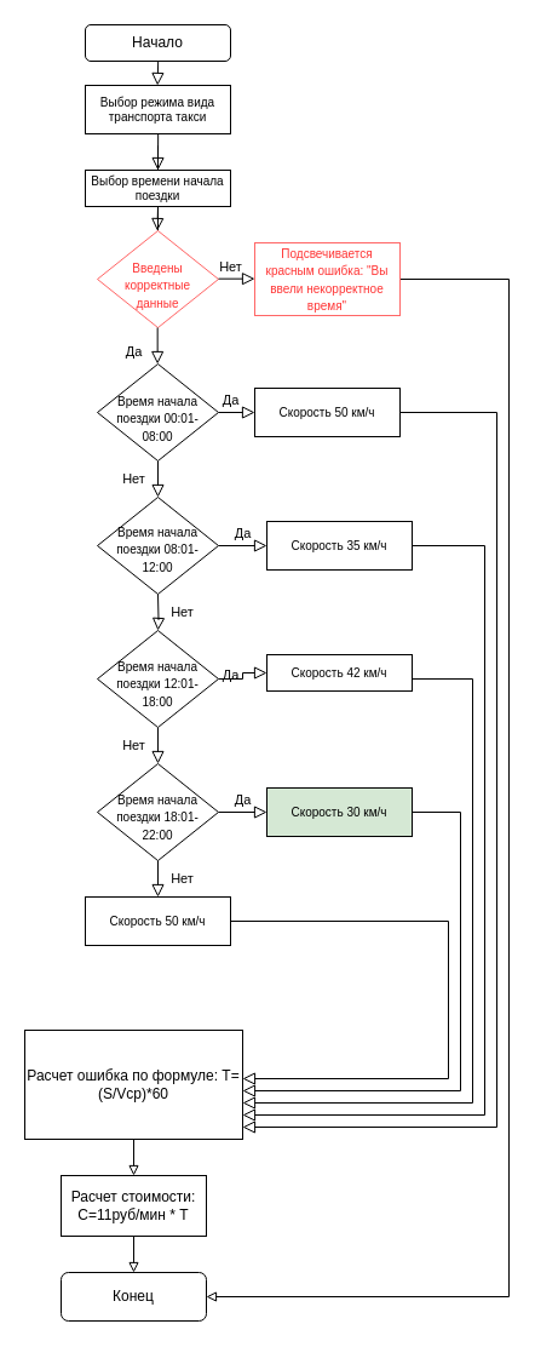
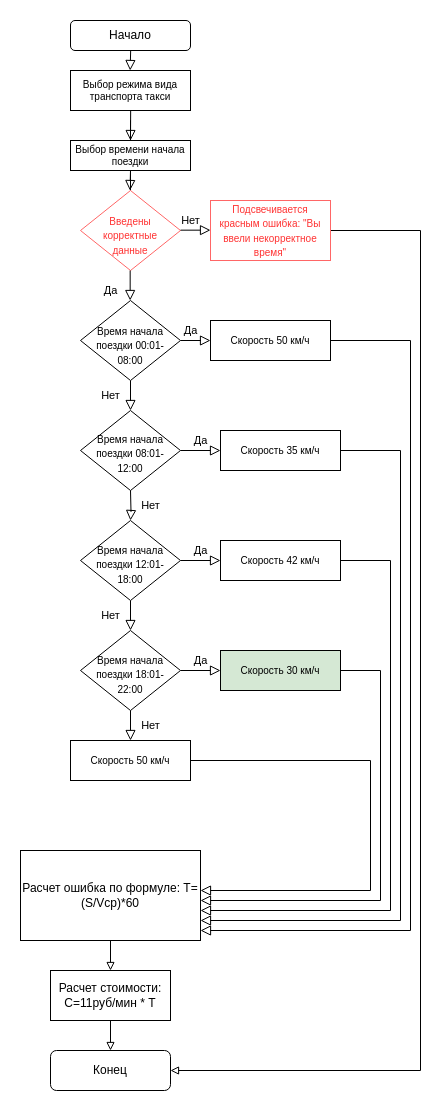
  <mxCell id="0" />
  <mxCell id="1" parent="0" />
  <mxCell id="2" value="Начало" style="rounded=1;whiteSpace=wrap;html=1;fontSize=12;glass=0;strokeWidth=1;shadow=0;" parent="1" vertex="1"><mxGeometry x="70" width="120" height="30" as="geometry" y="20" /></mxCell>
  <mxCell id="3" value="Нет" style="rounded=0;html=1;jettySize=auto;orthogonalLoop=1;fontSize=11;endArrow=block;endFill=0;endSize=8;strokeWidth=1;shadow=0;labelBackgroundColor=none;edgeStyle=orthogonalEdgeStyle;" parent="1" source="26" target="7" edge="1"><mxGeometry y="20" relative="1" as="geometry"><mxPoint as="offset" /></mxGeometry></mxCell>
  <mxCell id="4" value="Да" style="edgeStyle=orthogonalEdgeStyle;rounded=0;html=1;jettySize=auto;orthogonalLoop=1;fontSize=11;endArrow=block;endFill=0;endSize=8;strokeWidth=1;shadow=0;labelBackgroundColor=none;" parent="1" source="26" target="5" edge="1"><mxGeometry x="0.2" y="10" relative="1" as="geometry"><mxPoint as="offset" /></mxGeometry></mxCell>
  <mxCell id="5" value="&lt;font style=&quot;font-size: 10px;&quot;&gt;Скорость 50 км/ч&lt;/font&gt;" style="rounded=0;whiteSpace=wrap;html=1;fontSize=12;glass=0;strokeWidth=1;shadow=0;" parent="1" vertex="1"><mxGeometry x="210" y="320" width="120" height="40" as="geometry" /></mxCell>
  <mxCell id="6" value="Да" style="edgeStyle=orthogonalEdgeStyle;rounded=0;html=1;jettySize=auto;orthogonalLoop=1;fontSize=11;endArrow=block;endFill=0;endSize=8;strokeWidth=1;shadow=0;labelBackgroundColor=none;" parent="1" source="7" target="10" edge="1"><mxGeometry y="10" relative="1" as="geometry"><mxPoint as="offset" /></mxGeometry></mxCell>
  <mxCell id="7" value="&lt;font style=&quot;font-size: 10px;&quot;&gt;Время начала поездки 08:01-12:00&lt;/font&gt;" style="rhombus;whiteSpace=wrap;html=1;shadow=0;fontFamily=Helvetica;fontSize=12;align=center;strokeWidth=1;spacing=6;spacingTop=6;" parent="1" vertex="1"><mxGeometry x="80" y="410" width="100" height="80" as="geometry" /></mxCell>
  <mxCell id="8" style="edgeStyle=orthogonalEdgeStyle;rounded=0;orthogonalLoop=1;jettySize=auto;html=1;entryX=0.5;entryY=0;entryDx=0;entryDy=0;endArrow=block;endFill=0;" parent="1" source="9" target="33" edge="1"><mxGeometry relative="1" as="geometry" /></mxCell>
  <mxCell id="9" value="Расчет ошибка по формуле: T=(S/Vср)*60" style="rounded=0;whiteSpace=wrap;html=1;fontSize=12;glass=0;strokeWidth=1;shadow=0;" parent="1" vertex="1"><mxGeometry x="20" y="850" width="180" height="90" as="geometry" /></mxCell>
  <mxCell id="10" value="&lt;font style=&quot;font-size: 10px;&quot;&gt;Скорость 35 км/ч&lt;/font&gt;" style="rounded=0;whiteSpace=wrap;html=1;fontSize=12;glass=0;strokeWidth=1;shadow=0;" parent="1" vertex="1"><mxGeometry x="220" y="430" width="120" height="40" as="geometry" /></mxCell>
  <mxCell id="11" value="No" style="edgeStyle=orthogonalEdgeStyle;rounded=0;html=1;jettySize=auto;orthogonalLoop=1;fontSize=11;endArrow=block;endFill=0;endSize=8;strokeWidth=1;shadow=0;labelBackgroundColor=none;exitX=1;exitY=0.5;exitDx=0;exitDy=0;fontColor=none;noLabel=1;" parent="1" source="5" edge="1"><mxGeometry y="10" relative="1" as="geometry"><mxPoint as="offset" /><mxPoint x="350" y="229.5" as="sourcePoint" /><mxPoint x="200" y="930" as="targetPoint" /><Array as="points"><mxPoint x="410" y="340" /><mxPoint x="410" y="930" /></Array></mxGeometry></mxCell>
  <mxCell id="12" value="" style="rounded=0;html=1;jettySize=auto;orthogonalLoop=1;fontSize=11;endArrow=block;endFill=0;endSize=8;strokeWidth=1;shadow=0;labelBackgroundColor=none;edgeStyle=orthogonalEdgeStyle;startArrow=none;" parent="1" source="28" edge="1"><mxGeometry relative="1" as="geometry"><mxPoint x="129.5" y="150" as="sourcePoint" /><mxPoint x="129.5" y="190" as="targetPoint" /></mxGeometry></mxCell>
  <mxCell id="13" value="Yes" style="edgeStyle=orthogonalEdgeStyle;rounded=0;html=1;jettySize=auto;orthogonalLoop=1;fontSize=11;endArrow=block;endFill=0;endSize=8;strokeWidth=1;shadow=0;labelBackgroundColor=none;fontColor=none;noLabel=1;exitX=1;exitY=0.5;exitDx=0;exitDy=0;" parent="1" source="10" edge="1"><mxGeometry y="10" relative="1" as="geometry"><mxPoint as="offset" /><mxPoint x="340" y="339.71" as="sourcePoint" /><mxPoint x="200" y="920" as="targetPoint" /><Array as="points"><mxPoint x="400" y="450" /><mxPoint x="400" y="920" /></Array></mxGeometry></mxCell>
  <mxCell id="14" value="Нет" style="rounded=0;html=1;jettySize=auto;orthogonalLoop=1;fontSize=11;endArrow=block;endFill=0;endSize=8;strokeWidth=1;shadow=0;labelBackgroundColor=none;edgeStyle=orthogonalEdgeStyle;" parent="1" target="36" edge="1"><mxGeometry y="20" relative="1" as="geometry"><mxPoint as="offset" /><mxPoint x="130" y="490" as="sourcePoint" /></mxGeometry></mxCell>
  <mxCell id="15" value="Да" style="edgeStyle=orthogonalEdgeStyle;rounded=0;html=1;jettySize=auto;orthogonalLoop=1;fontSize=11;endArrow=block;endFill=0;endSize=8;strokeWidth=1;shadow=0;labelBackgroundColor=none;" parent="1" source="36" target="16" edge="1"><mxGeometry y="10" relative="1" as="geometry"><mxPoint as="offset" /></mxGeometry></mxCell>
- <mxCell id="16" value="Скорость 42 км/ч" style="rounded=0;whiteSpace=wrap;html=1;fontSize=10;glass=0;strokeWidth=1;shadow=0;" parent="1" vertex="1"><mxGeometry x="220" y="540" width="120" height="30" as="geometry" /></mxCell>
+ <mxCell id="16" value="Скорость 42 км/ч" style="rounded=0;whiteSpace=wrap;html=1;fontSize=10;glass=0;strokeWidth=1;shadow=0;" parent="1" vertex="1"><mxGeometry x="220" y="540" width="120" height="40" as="geometry" /></mxCell>
  <mxCell id="17" value="Нет" style="rounded=0;html=1;jettySize=auto;orthogonalLoop=1;fontSize=11;endArrow=block;endFill=0;endSize=8;strokeWidth=1;shadow=0;labelBackgroundColor=none;edgeStyle=orthogonalEdgeStyle;startArrow=none;" parent="1" source="36" target="19" edge="1"><mxGeometry y="20" relative="1" as="geometry"><mxPoint as="offset" /><mxPoint x="130" y="490" as="sourcePoint" /></mxGeometry></mxCell>
  <mxCell id="18" value="Да" style="edgeStyle=orthogonalEdgeStyle;rounded=0;html=1;jettySize=auto;orthogonalLoop=1;fontSize=11;endArrow=block;endFill=0;endSize=8;strokeWidth=1;shadow=0;labelBackgroundColor=none;" parent="1" source="19" target="20" edge="1"><mxGeometry y="10" relative="1" as="geometry"><mxPoint as="offset" /></mxGeometry></mxCell>
  <mxCell id="19" value="&lt;font style=&quot;font-size: 10px;&quot;&gt;Время начала поездки 18:01-22:00&lt;/font&gt;" style="rhombus;whiteSpace=wrap;html=1;shadow=0;fontFamily=Helvetica;fontSize=12;align=center;strokeWidth=1;spacing=6;spacingTop=7;" parent="1" vertex="1"><mxGeometry x="80" y="630" width="100" height="80" as="geometry" /></mxCell>
  <mxCell id="20" value="Скорость 30 км/ч" style="rounded=0;whiteSpace=wrap;html=1;fontSize=10;glass=0;strokeWidth=1;shadow=0;fillColor=#d5e8d4;" parent="1" vertex="1"><mxGeometry x="220" y="650" width="120" height="40" as="geometry" /></mxCell>
  <mxCell id="21" value="Нет" style="rounded=0;html=1;jettySize=auto;orthogonalLoop=1;fontSize=11;endArrow=block;endFill=0;endSize=8;strokeWidth=1;shadow=0;labelBackgroundColor=none;edgeStyle=orthogonalEdgeStyle;exitX=0.5;exitY=1;exitDx=0;exitDy=0;" parent="1" source="19" edge="1"><mxGeometry y="20" relative="1" as="geometry"><mxPoint as="offset" /><mxPoint x="130" y="600" as="sourcePoint" /><mxPoint x="130" y="740" as="targetPoint" /></mxGeometry></mxCell>
  <mxCell id="22" value="Скорость 50 км/ч" style="rounded=0;whiteSpace=wrap;html=1;fontSize=10;glass=0;strokeWidth=1;shadow=0;" parent="1" vertex="1"><mxGeometry x="70" y="740" width="120" height="40" as="geometry" /></mxCell>
  <mxCell id="23" value="Yes" style="edgeStyle=orthogonalEdgeStyle;rounded=0;html=1;jettySize=auto;orthogonalLoop=1;fontSize=11;endArrow=block;endFill=0;endSize=8;strokeWidth=1;shadow=0;labelBackgroundColor=none;fontColor=none;noLabel=1;exitX=1;exitY=0.5;exitDx=0;exitDy=0;" parent="1" source="22" edge="1"><mxGeometry x="0.029" y="92" relative="1" as="geometry"><mxPoint x="70" y="-32" as="offset" /><mxPoint x="340" y="669.66" as="sourcePoint" /><mxPoint x="200" y="890" as="targetPoint" /><Array as="points"><mxPoint x="370" y="760" /><mxPoint x="370" y="890" /></Array></mxGeometry></mxCell>
  <mxCell id="24" value="Yes" style="edgeStyle=orthogonalEdgeStyle;rounded=0;html=1;jettySize=auto;orthogonalLoop=1;fontSize=11;endArrow=block;endFill=0;endSize=8;strokeWidth=1;shadow=0;labelBackgroundColor=none;fontColor=none;noLabel=1;exitX=1;exitY=0.5;exitDx=0;exitDy=0;" parent="1" source="20" edge="1"><mxGeometry y="10" relative="1" as="geometry"><mxPoint as="offset" /><mxPoint x="340" y="560" as="sourcePoint" /><mxPoint x="200" y="900" as="targetPoint" /><Array as="points"><mxPoint x="380" y="670" /><mxPoint x="380" y="900" /></Array></mxGeometry></mxCell>
  <mxCell id="25" value="Yes" style="edgeStyle=orthogonalEdgeStyle;rounded=0;html=1;jettySize=auto;orthogonalLoop=1;fontSize=11;endArrow=block;endFill=0;endSize=8;strokeWidth=1;shadow=0;labelBackgroundColor=none;fontColor=none;noLabel=1;exitX=1;exitY=0.5;exitDx=0;exitDy=0;" parent="1" source="16" edge="1"><mxGeometry y="10" relative="1" as="geometry"><mxPoint as="offset" /><mxPoint x="340" y="450" as="sourcePoint" /><mxPoint x="200" y="910" as="targetPoint" /><Array as="points"><mxPoint x="390" y="560" /><mxPoint x="390" y="910" /></Array></mxGeometry></mxCell>
  <mxCell id="26" value="&lt;font style=&quot;font-size: 10px;&quot;&gt;Время начала поездки 00:01-08:00&lt;/font&gt;" style="rhombus;whiteSpace=wrap;html=1;shadow=0;fontFamily=Helvetica;fontSize=12;align=center;strokeWidth=1;spacing=6;spacingTop=9;" parent="1" vertex="1"><mxGeometry x="80" y="300" width="100" height="80" as="geometry" /></mxCell>
  <mxCell id="27" value="" style="rounded=0;html=1;jettySize=auto;orthogonalLoop=1;fontSize=11;endArrow=none;endFill=0;endSize=8;strokeWidth=1;shadow=0;labelBackgroundColor=none;edgeStyle=orthogonalEdgeStyle;" parent="1" target="28" edge="1"><mxGeometry relative="1" as="geometry"><mxPoint x="129.5" y="150" as="sourcePoint" /><mxPoint x="129.5" y="190" as="targetPoint" /></mxGeometry></mxCell>
  <mxCell id="28" value="Выбор времени начала поездки" style="rounded=0;whiteSpace=wrap;html=1;fontSize=10;fontColor=none;" parent="1" vertex="1"><mxGeometry x="70" y="140" width="120" height="30" as="geometry" /></mxCell>
  <mxCell id="29" value="Выбор режима вида транспорта такси" style="rounded=0;whiteSpace=wrap;html=1;fontSize=10;fontColor=none;" parent="1" vertex="1"><mxGeometry x="70" y="70" width="120" height="40" as="geometry" /></mxCell>
  <mxCell id="30" value="" style="rounded=0;html=1;jettySize=auto;orthogonalLoop=1;fontSize=11;endArrow=block;endFill=0;endSize=8;strokeWidth=1;shadow=0;labelBackgroundColor=none;edgeStyle=orthogonalEdgeStyle;startArrow=none;" parent="1" edge="1"><mxGeometry relative="1" as="geometry"><mxPoint x="130.16" y="50" as="sourcePoint" /><mxPoint x="129.66" y="70" as="targetPoint" /></mxGeometry></mxCell>
  <mxCell id="31" value="" style="rounded=0;html=1;jettySize=auto;orthogonalLoop=1;fontSize=11;endArrow=block;endFill=0;endSize=8;strokeWidth=1;shadow=0;labelBackgroundColor=none;edgeStyle=orthogonalEdgeStyle;startArrow=none;entryX=0.5;entryY=0;entryDx=0;entryDy=0;" parent="1" target="28" edge="1"><mxGeometry relative="1" as="geometry"><mxPoint x="130.16" y="110" as="sourcePoint" /><mxPoint x="129.66" y="130" as="targetPoint" /></mxGeometry></mxCell>
  <mxCell id="32" style="edgeStyle=orthogonalEdgeStyle;rounded=0;orthogonalLoop=1;jettySize=auto;html=1;entryX=0.5;entryY=0;entryDx=0;entryDy=0;endArrow=block;endFill=0;" parent="1" source="33" target="34" edge="1"><mxGeometry relative="1" as="geometry" /></mxCell>
  <mxCell id="33" value="Расчет стоимости: C=11руб/мин * T" style="rounded=0;whiteSpace=wrap;html=1;fontSize=12;glass=0;strokeWidth=1;shadow=0;" parent="1" vertex="1"><mxGeometry x="50" y="970" width="120" height="50" as="geometry" /></mxCell>
  <mxCell id="34" value="Конец" style="rounded=1;whiteSpace=wrap;html=1;fontSize=12;glass=0;strokeWidth=1;shadow=0;" parent="1" vertex="1"><mxGeometry x="50" y="1050" width="120" height="40" as="geometry" /></mxCell>
  <mxCell id="35" value="&lt;font style=&quot;font-size: 10px;&quot;&gt;Введены корректные данные&lt;/font&gt;" style="rhombus;whiteSpace=wrap;html=1;shadow=0;fontFamily=Helvetica;fontSize=12;align=center;strokeWidth=1;spacing=6;spacingTop=9;strokeColor=#FF6666;fontColor=#FF3333;" parent="1" vertex="1"><mxGeometry x="80" y="190" width="100" height="80" as="geometry" /></mxCell>
  <mxCell id="36" value="&lt;font style=&quot;font-size: 10px;&quot;&gt;Время начала поездки 12:01-18:00&lt;/font&gt;" style="rhombus;whiteSpace=wrap;html=1;shadow=0;fontFamily=Helvetica;fontSize=12;align=center;strokeWidth=1;spacing=6;spacingTop=7;" parent="1" vertex="1"><mxGeometry x="80" y="520" width="100" height="80" as="geometry" /></mxCell>
  <mxCell id="37" style="edgeStyle=orthogonalEdgeStyle;rounded=0;orthogonalLoop=1;jettySize=auto;html=1;endArrow=block;endFill=0;entryX=1;entryY=0.5;entryDx=0;entryDy=0;" parent="1" source="38" target="34" edge="1"><mxGeometry relative="1" as="geometry"><mxPoint x="420" y="1071.103" as="targetPoint" /><Array as="points"><mxPoint x="420" y="230" /><mxPoint x="420" y="1070" /></Array></mxGeometry></mxCell>
  <mxCell id="38" value="&lt;font style=&quot;font-size: 10px;&quot;&gt;Подсвечивается красным ошибка: &quot;Вы ввели некорректное время&quot;&lt;/font&gt;" style="rounded=0;whiteSpace=wrap;html=1;fontSize=12;glass=0;strokeWidth=1;shadow=0;strokeColor=#FF6666;fontColor=#FF3333;" parent="1" vertex="1"><mxGeometry x="210" y="200" width="120" height="60" as="geometry" /></mxCell>
  <mxCell id="39" value="Да" style="rounded=0;html=1;jettySize=auto;orthogonalLoop=1;fontSize=11;endArrow=block;endFill=0;endSize=8;strokeWidth=1;shadow=0;labelBackgroundColor=none;edgeStyle=orthogonalEdgeStyle;" parent="1" edge="1"><mxGeometry x="0.333" y="-20" relative="1" as="geometry"><mxPoint as="offset" /><mxPoint x="129.66" y="270" as="sourcePoint" /><mxPoint x="129.66" y="300" as="targetPoint" /></mxGeometry></mxCell>
  <mxCell id="40" value="Нет" style="edgeStyle=orthogonalEdgeStyle;rounded=0;html=1;jettySize=auto;orthogonalLoop=1;fontSize=11;endArrow=block;endFill=0;endSize=8;strokeWidth=1;shadow=0;labelBackgroundColor=none;" parent="1" edge="1"><mxGeometry x="-0.333" y="10" relative="1" as="geometry"><mxPoint as="offset" /><mxPoint x="180" y="229.66" as="sourcePoint" /><mxPoint x="210" y="229.66" as="targetPoint" /></mxGeometry></mxCell>
